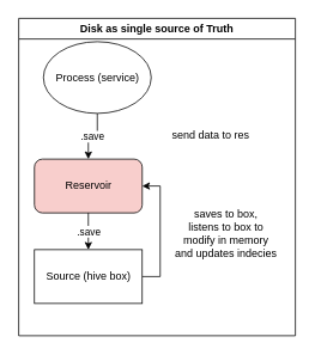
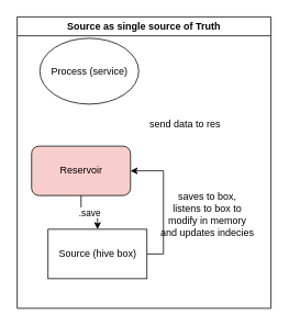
  <mxCell id="0" />
  <mxCell id="1" parent="0" />
- <mxCell id="2" value="Disk as single source of Truth" style="swimlane;" parent="1" vertex="1"><mxGeometry x="20" y="20" width="308" height="354" as="geometry" /></mxCell>
+ <mxCell id="2" value="Source as single source of Truth" style="swimlane;" parent="1" vertex="1"><mxGeometry x="20" y="20" width="308" height="354" as="geometry" /></mxCell>
  <mxCell id="3" value="Reservoir" style="rounded=1;whiteSpace=wrap;html=1;fillColor=#f8cecc;" parent="2" vertex="1"><mxGeometry x="17.5" y="157" width="120" height="60" as="geometry" /></mxCell>
  <mxCell id="4" style="edgeStyle=orthogonalEdgeStyle;rounded=0;orthogonalLoop=1;jettySize=auto;html=1;exitX=1;exitY=0.5;exitDx=0;exitDy=0;entryX=1;entryY=0.5;entryDx=0;entryDy=0;" parent="2" source="5" target="3" edge="1"><mxGeometry relative="1" as="geometry" /></mxCell>
- <mxCell id="5" value="Source (hive box)" style="rounded=0;whiteSpace=wrap;html=1;" parent="2" vertex="1"><mxGeometry x="17.5" y="258" width="120" height="60" as="geometry" /></mxCell>
+ <mxCell id="5" value="Source (hive box)" style="rounded=0;whiteSpace=wrap;html=1;" parent="2" vertex="1"><mxGeometry x="37.5" y="258" width="120" height="60" as="geometry" /></mxCell>
  <mxCell id="6" value=".save" style="edgeStyle=orthogonalEdgeStyle;rounded=0;orthogonalLoop=1;jettySize=auto;html=1;" parent="2" source="3" target="5" edge="1"><mxGeometry relative="1" as="geometry" /></mxCell>
- <mxCell id="7" value=".save" style="edgeStyle=orthogonalEdgeStyle;rounded=0;orthogonalLoop=1;jettySize=auto;html=1;entryX=0.5;entryY=0;entryDx=0;entryDy=0;" parent="2" source="8" target="3" edge="1"><mxGeometry relative="1" as="geometry" /></mxCell>
  <mxCell id="8" value="Process (service)" style="ellipse;whiteSpace=wrap;html=1;" parent="2" vertex="1"><mxGeometry x="27.5" y="26" width="120" height="80" as="geometry" /></mxCell>
- <mxCell id="9" value="send data to res" style="text;html=1;strokeColor=none;fillColor=none;align=center;verticalAlign=middle;whiteSpace=wrap;rounded=0;" parent="2" vertex="1"><mxGeometry x="153.5" y="120" width="120" height="20" as="geometry" /></mxCell>
+ <mxCell id="9" value="send data to res" style="text;html=1;strokeColor=none;fillColor=none;align=center;verticalAlign=middle;whiteSpace=wrap;rounded=0;" parent="2" vertex="1"><mxGeometry x="143.5" y="120" width="120" height="20" as="geometry" /></mxCell>
  <mxCell id="10" value="saves to box,&lt;br&gt;listens to box to modify in memory&lt;br&gt;and updates indecies" style="text;html=1;strokeColor=none;fillColor=none;align=center;verticalAlign=middle;whiteSpace=wrap;rounded=0;" parent="2" vertex="1"><mxGeometry x="170.5" y="208" width="120" height="63" as="geometry" /></mxCell>
